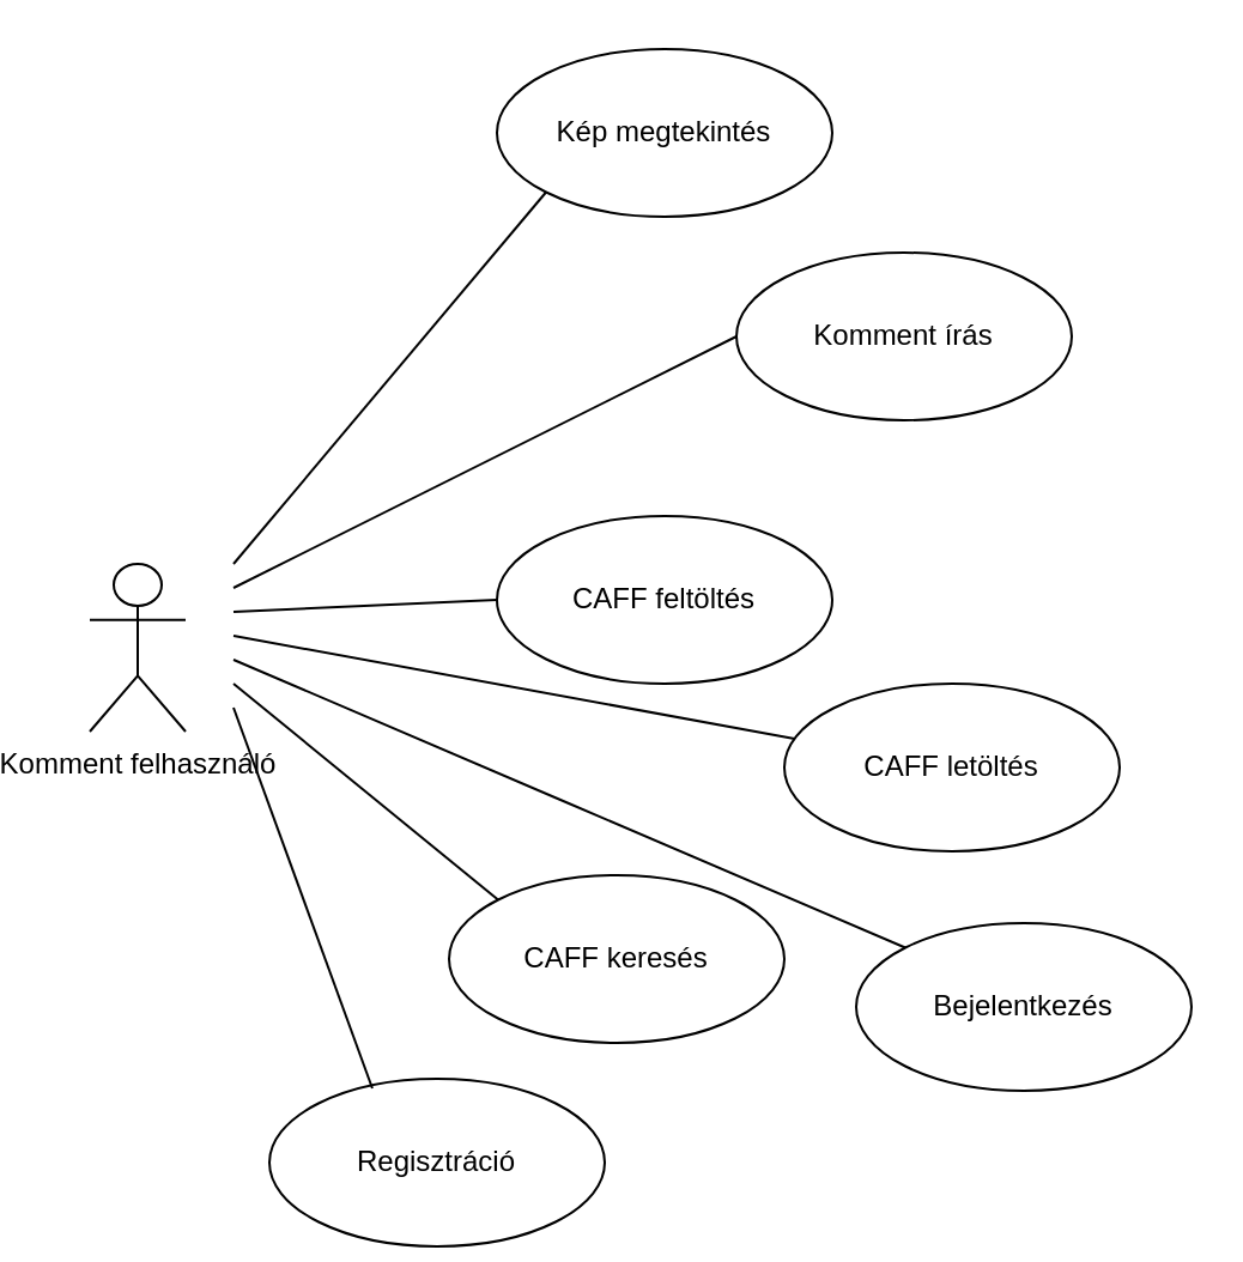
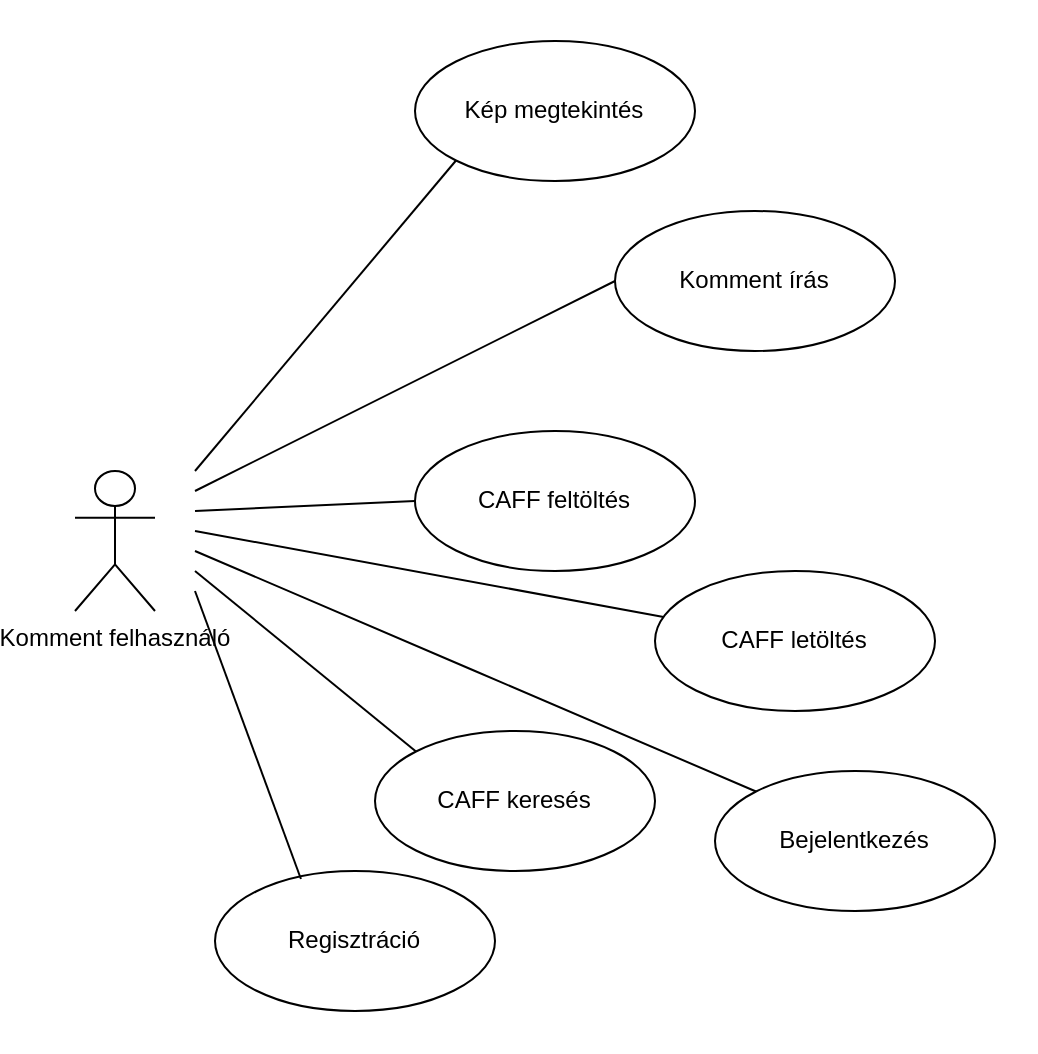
  <mxCell id="0" />
  <mxCell id="1" parent="0" />
  <mxCell id="2" value="Komment felhasználó" style="shape=umlActor;verticalLabelPosition=bottom;verticalAlign=top;html=1;outlineConnect=0;" vertex="1" parent="1"><mxGeometry x="20" y="235" width="40" height="70" as="geometry" /></mxCell>
  <mxCell id="3" value="Kép megtekintés" style="ellipse;whiteSpace=wrap;html=1;" vertex="1" parent="1"><mxGeometry x="190" y="20" width="140" height="70" as="geometry" /></mxCell>
  <mxCell id="4" value="Komment írás" style="ellipse;whiteSpace=wrap;html=1;" vertex="1" parent="1"><mxGeometry x="290" y="105" width="140" height="70" as="geometry" /></mxCell>
  <mxCell id="5" value="CAFF feltöltés" style="ellipse;whiteSpace=wrap;html=1;" vertex="1" parent="1"><mxGeometry x="190" y="215" width="140" height="70" as="geometry" /></mxCell>
  <mxCell id="6" value="CAFF letöltés" style="ellipse;whiteSpace=wrap;html=1;" vertex="1" parent="1"><mxGeometry x="310" y="285" width="140" height="70" as="geometry" /></mxCell>
  <mxCell id="7" value="CAFF keresés" style="ellipse;whiteSpace=wrap;html=1;" vertex="1" parent="1"><mxGeometry x="170" y="365" width="140" height="70" as="geometry" /></mxCell>
  <mxCell id="8" value="Bejelentkezés" style="ellipse;whiteSpace=wrap;html=1;" vertex="1" parent="1"><mxGeometry x="340" y="385" width="140" height="70" as="geometry" /></mxCell>
- <mxCell id="9" value="Regisztráció" style="ellipse;whiteSpace=wrap;html=1;" vertex="1" parent="1"><mxGeometry x="95" y="450" width="140" height="70" as="geometry" /></mxCell>
+ <mxCell id="9" value="Regisztráció" style="ellipse;whiteSpace=wrap;html=1;" vertex="1" parent="1"><mxGeometry x="90" y="435" width="140" height="70" as="geometry" /></mxCell>
  <mxCell id="10" value="" style="endArrow=none;html=1;rounded=0;exitX=0;exitY=1;exitDx=0;exitDy=0;" edge="1" parent="1" source="3"><mxGeometry width="50" height="50" relative="1" as="geometry"><mxPoint x="170" y="175" as="sourcePoint" /><mxPoint x="80" y="235" as="targetPoint" /></mxGeometry></mxCell>
  <mxCell id="11" value="" style="endArrow=none;html=1;rounded=0;exitX=0;exitY=0.5;exitDx=0;exitDy=0;" edge="1" parent="1" source="4"><mxGeometry width="50" height="50" relative="1" as="geometry"><mxPoint x="220.503" y="104.749" as="sourcePoint" /><mxPoint x="80" y="245" as="targetPoint" /></mxGeometry></mxCell>
  <mxCell id="12" value="" style="endArrow=none;html=1;rounded=0;exitX=0;exitY=0.5;exitDx=0;exitDy=0;" edge="1" parent="1" source="5"><mxGeometry width="50" height="50" relative="1" as="geometry"><mxPoint x="230.503" y="114.749" as="sourcePoint" /><mxPoint x="80" y="255" as="targetPoint" /></mxGeometry></mxCell>
  <mxCell id="13" value="" style="endArrow=none;html=1;rounded=0;" edge="1" parent="1" source="6"><mxGeometry width="50" height="50" relative="1" as="geometry"><mxPoint x="240.503" y="124.749" as="sourcePoint" /><mxPoint x="80" y="265" as="targetPoint" /></mxGeometry></mxCell>
  <mxCell id="14" value="" style="endArrow=none;html=1;rounded=0;exitX=0;exitY=0;exitDx=0;exitDy=0;" edge="1" parent="1" source="8"><mxGeometry width="50" height="50" relative="1" as="geometry"><mxPoint x="250.503" y="134.749" as="sourcePoint" /><mxPoint x="80" y="275" as="targetPoint" /><Array as="points"><mxPoint x="220" y="335" /></Array></mxGeometry></mxCell>
  <mxCell id="15" value="" style="endArrow=none;html=1;rounded=0;exitX=0;exitY=0;exitDx=0;exitDy=0;" edge="1" parent="1" source="7"><mxGeometry width="50" height="50" relative="1" as="geometry"><mxPoint x="370.503" y="405.251" as="sourcePoint" /><mxPoint x="80" y="285" as="targetPoint" /></mxGeometry></mxCell>
  <mxCell id="16" value="" style="endArrow=none;html=1;rounded=0;exitX=0.307;exitY=0.057;exitDx=0;exitDy=0;exitPerimeter=0;" edge="1" parent="1" source="9"><mxGeometry width="50" height="50" relative="1" as="geometry"><mxPoint x="380.503" y="415.251" as="sourcePoint" /><mxPoint x="80" y="295" as="targetPoint" /></mxGeometry></mxCell>
